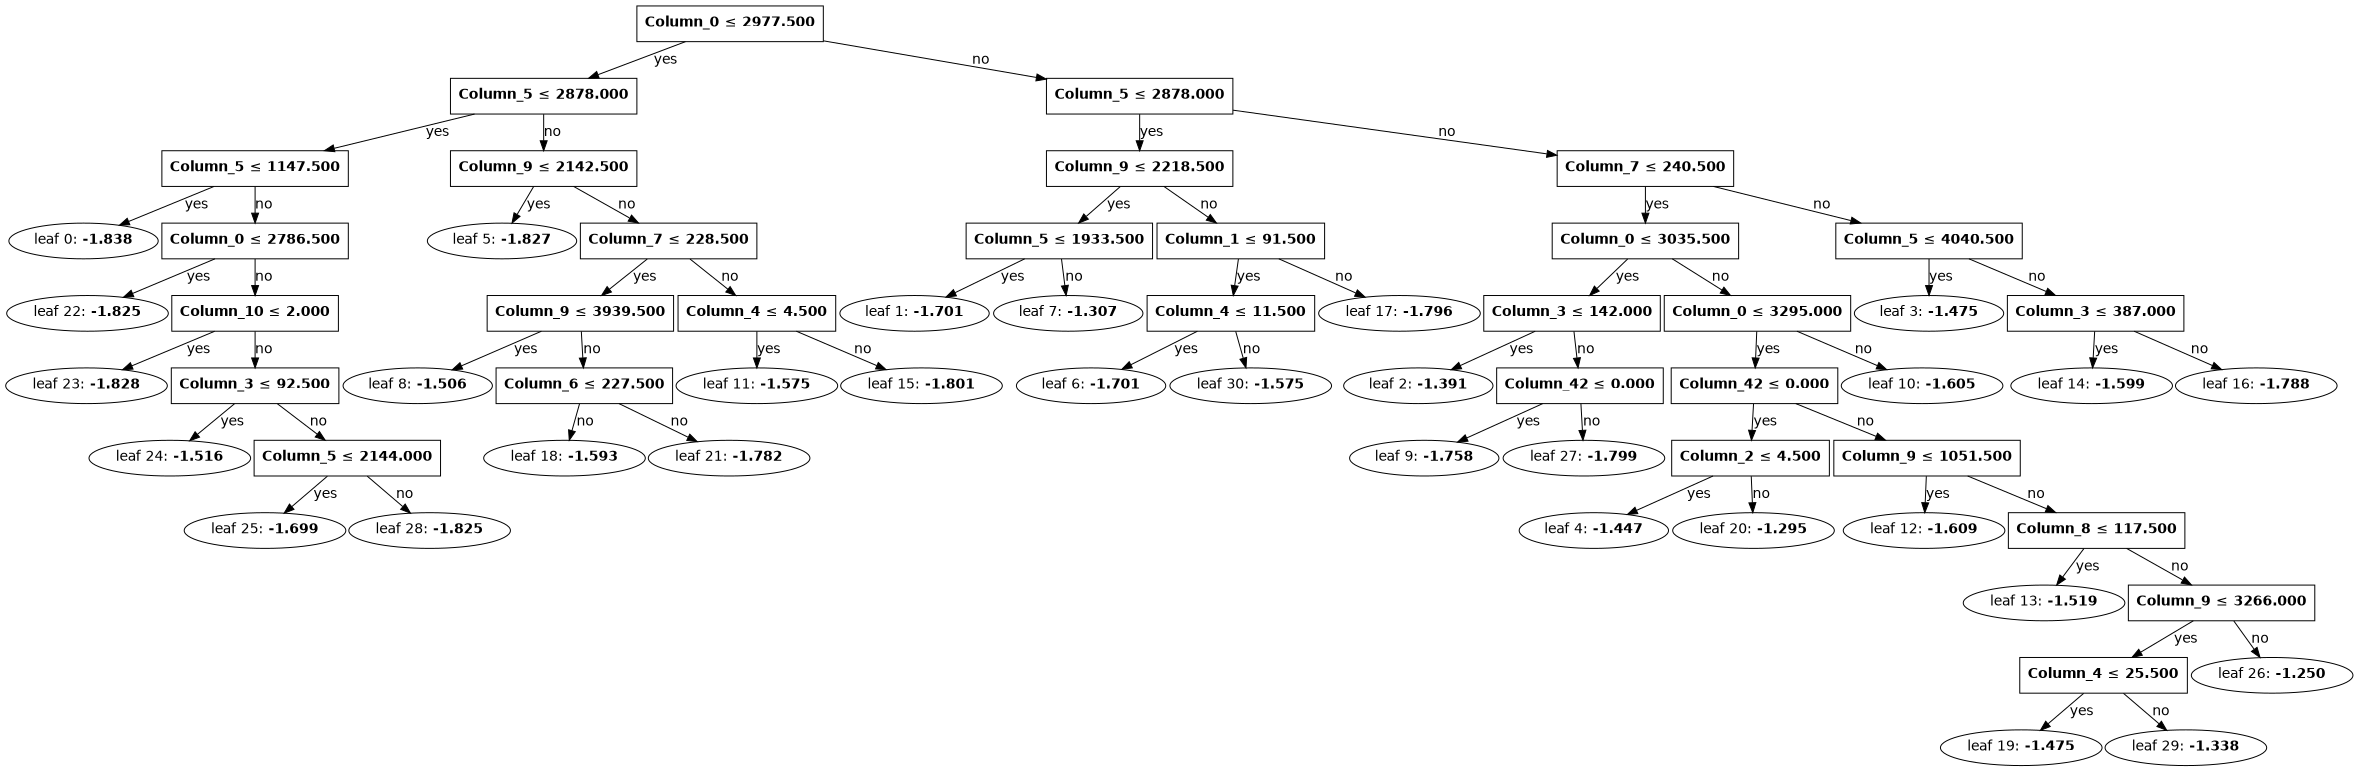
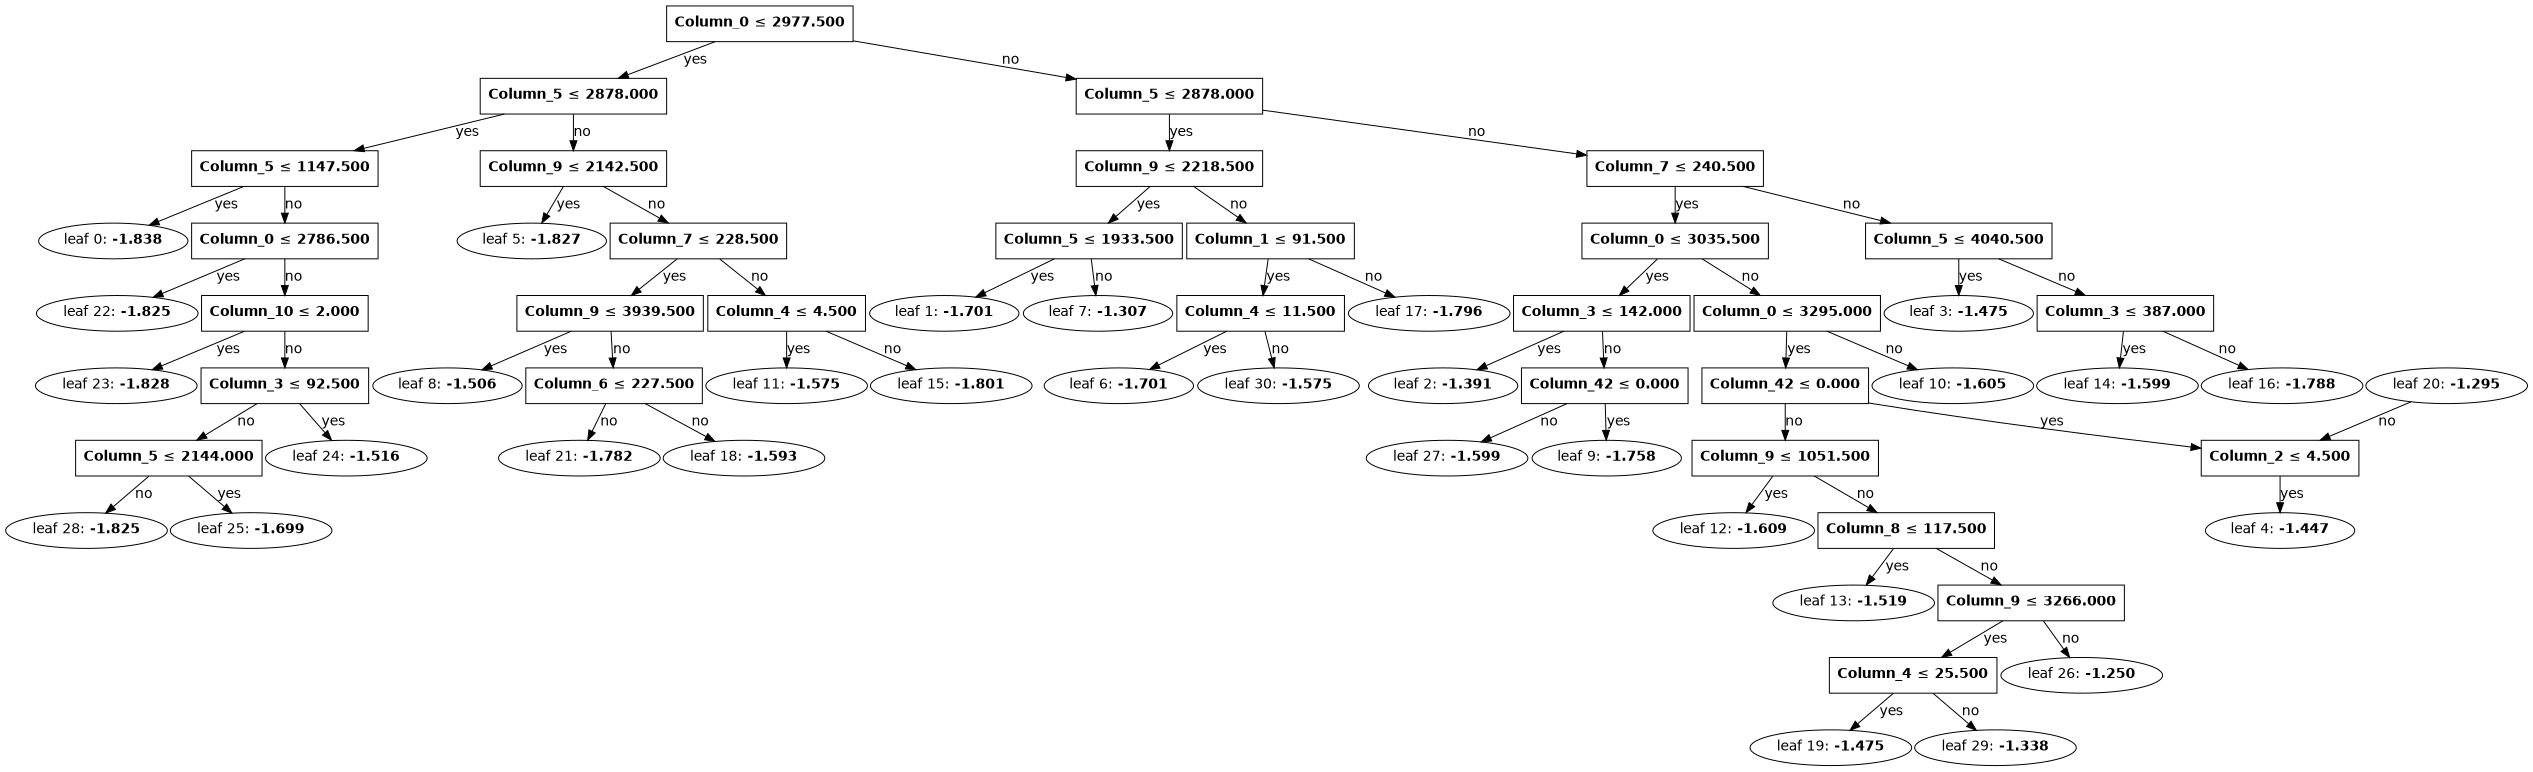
  digraph {
    fontname="DejaVu Sans"
    nodesep=0.05
    rankdir=TB
    ranksep=0.3
    node [fontname="DejaVu Sans"]
    edge [fontname="DejaVu Sans"]
    n1 [fillcolor=white label=<<B>Column_0</B> &#8804; <B>2977.500</B>> shape=rectangle]
    n2 [fillcolor=white label=<<B>Column_5</B> &#8804; <B>2878.000</B>> shape=rectangle]
    n3 [fillcolor=white label=<<B>Column_5</B> &#8804; <B>2878.000</B>> shape=rectangle]
    n4 [fillcolor=white label=<<B>Column_5</B> &#8804; <B>1147.500</B>> shape=rectangle]
    n5 [fillcolor=white label=<<B>Column_9</B> &#8804; <B>2142.500</B>> shape=rectangle]
    n6 [fillcolor=white label=<<B>Column_9</B> &#8804; <B>2218.500</B>> shape=rectangle]
    n7 [fillcolor=white label=<<B>Column_7</B> &#8804; <B>240.500</B>> shape=rectangle]
    n8 [label=<leaf 0: <B>-1.838</B>>]
    n9 [fillcolor=white label=<<B>Column_0</B> &#8804; <B>2786.500</B>> shape=rectangle]
    n10 [label=<leaf 5: <B>-1.827</B>>]
    n11 [fillcolor=white label=<<B>Column_7</B> &#8804; <B>228.500</B>> shape=rectangle]
    n12 [label=<leaf 22: <B>-1.825</B>>]
    n13 [fillcolor=white label=<<B>Column_10</B> &#8804; <B>2.000</B>> shape=rectangle]
    n14 [label=<leaf 23: <B>-1.828</B>>]
    n15 [fillcolor=white label=<<B>Column_3</B> &#8804; <B>92.500</B>> shape=rectangle]
    n16 [label=<leaf 24: <B>-1.516</B>>]
    n17 [fillcolor=white label=<<B>Column_5</B> &#8804; <B>2144.000</B>> shape=rectangle]
    n18 [label=<leaf 25: <B>-1.699</B>>]
    n19 [label=<leaf 28: <B>-1.825</B>>]
    n20 [fillcolor=white label=<<B>Column_9</B> &#8804; <B>3939.500</B>> shape=rectangle]
    n21 [fillcolor=white label=<<B>Column_4</B> &#8804; <B>4.500</B>> shape=rectangle]
    n22 [label=<leaf 8: <B>-1.506</B>>]
    n23 [fillcolor=white label=<<B>Column_6</B> &#8804; <B>227.500</B>> shape=rectangle]
    n24 [label=<leaf 11: <B>-1.575</B>>]
    n25 [label=<leaf 15: <B>-1.801</B>>]
    n26 [label=<leaf 18: <B>-1.593</B>>]
    n27 [label=<leaf 21: <B>-1.782</B>>]
    n28 [fillcolor=white label=<<B>Column_5</B> &#8804; <B>1933.500</B>> shape=rectangle]
    n29 [fillcolor=white label=<<B>Column_1</B> &#8804; <B>91.500</B>> shape=rectangle]
    n30 [fillcolor=white label=<<B>Column_0</B> &#8804; <B>3035.500</B>> shape=rectangle]
    n31 [fillcolor=white label=<<B>Column_5</B> &#8804; <B>4040.500</B>> shape=rectangle]
    n32 [label=<leaf 1: <B>-1.701</B>>]
    n33 [label=<leaf 7: <B>-1.307</B>>]
    n34 [fillcolor=white label=<<B>Column_4</B> &#8804; <B>11.500</B>> shape=rectangle]
    n35 [label=<leaf 17: <B>-1.796</B>>]
    n36 [label=<leaf 6: <B>-1.701</B>>]
    n37 [label=<leaf 30: <B>-1.575</B>>]
    n38 [fillcolor=white label=<<B>Column_3</B> &#8804; <B>142.000</B>> shape=rectangle]
    n39 [fillcolor=white label=<<B>Column_0</B> &#8804; <B>3295.000</B>> shape=rectangle]
    n40 [label=<leaf 3: <B>-1.475</B>>]
    n41 [fillcolor=white label=<<B>Column_3</B> &#8804; <B>387.000</B>> shape=rectangle]
    n42 [label=<leaf 2: <B>-1.391</B>>]
    n43 [fillcolor=white label=<<B>Column_42</B> &#8804; <B>0.000</B>> shape=rectangle]
    n44 [fillcolor=white label=<<B>Column_42</B> &#8804; <B>0.000</B>> shape=rectangle]
    n45 [label=<leaf 10: <B>-1.605</B>>]
    n46 [label=<leaf 9: <B>-1.758</B>>]
-   n47 [label=<leaf 27: <B>-1.799</B>>]
+   n47 [label=<leaf 27: <B>-1.599</B>>]
    n48 [fillcolor=white label=<<B>Column_2</B> &#8804; <B>4.500</B>> shape=rectangle]
    n49 [fillcolor=white label=<<B>Column_9</B> &#8804; <B>1051.500</B>> shape=rectangle]
    n50 [label=<leaf 4: <B>-1.447</B>>]
    n51 [label=<leaf 20: <B>-1.295</B>>]
    n52 [label=<leaf 12: <B>-1.609</B>>]
    n53 [fillcolor=white label=<<B>Column_8</B> &#8804; <B>117.500</B>> shape=rectangle]
    n54 [label=<leaf 13: <B>-1.519</B>>]
    n55 [fillcolor=white label=<<B>Column_9</B> &#8804; <B>3266.000</B>> shape=rectangle]
    n56 [fillcolor=white label=<<B>Column_4</B> &#8804; <B>25.500</B>> shape=rectangle]
    n57 [label=<leaf 26: <B>-1.250</B>>]
    n58 [label=<leaf 19: <B>-1.475</B>>]
    n59 [label=<leaf 29: <B>-1.338</B>>]
    n60 [label=<leaf 14: <B>-1.599</B>>]
    n61 [label=<leaf 16: <B>-1.788</B>>]
    n1 -> n2 [label=yes]
    n1 -> n3 [label=no]
    n2 -> n4 [label=yes]
    n2 -> n5 [label=no]
    n3 -> n6 [label=yes]
    n3 -> n7 [label=no]
    n4 -> n8 [label=yes]
    n4 -> n9 [label=no]
    n5 -> n10 [label=yes]
    n5 -> n11 [label=no]
    n6 -> n28 [label=yes]
    n6 -> n29 [label=no]
    n7 -> n30 [label=yes]
    n7 -> n31 [label=no]
    n9 -> n12 [label=yes]
    n9 -> n13 [label=no]
    n11 -> n20 [label=yes]
    n11 -> n21 [label=no]
    n13 -> n14 [label=yes]
    n13 -> n15 [label=no]
    n15 -> n16 [label=yes]
    n15 -> n17 [label=no]
    n17 -> n18 [label=yes]
    n17 -> n19 [label=no]
    n20 -> n22 [label=yes]
    n20 -> n23 [label=no]
    n21 -> n24 [label=yes]
    n21 -> n25 [label=no]
    n23 -> n26 [label=no]
    n23 -> n27 [label=no]
    n28 -> n32 [label=yes]
    n28 -> n33 [label=no]
    n29 -> n34 [label=yes]
    n29 -> n35 [label=no]
    n30 -> n38 [label=yes]
    n30 -> n39 [label=no]
    n31 -> n40 [label=yes]
    n31 -> n41 [label=no]
    n34 -> n36 [label=yes]
    n34 -> n37 [label=no]
    n38 -> n42 [label=yes]
    n38 -> n43 [label=no]
    n39 -> n44 [label=yes]
    n39 -> n45 [label=no]
    n41 -> n60 [label=yes]
    n41 -> n61 [label=no]
    n43 -> n46 [label=yes]
    n43 -> n47 [label=no]
    n44 -> n48 [label=yes]
    n44 -> n49 [label=no]
    n48 -> n50 [label=yes]
-   n48 -> n51 [label=no]
+   n51 -> n48 [label=no]
    n49 -> n52 [label=yes]
    n49 -> n53 [label=no]
    n53 -> n54 [label=yes]
    n53 -> n55 [label=no]
    n55 -> n56 [label=yes]
    n55 -> n57 [label=no]
    n56 -> n58 [label=yes]
    n56 -> n59 [label=no]
  }
